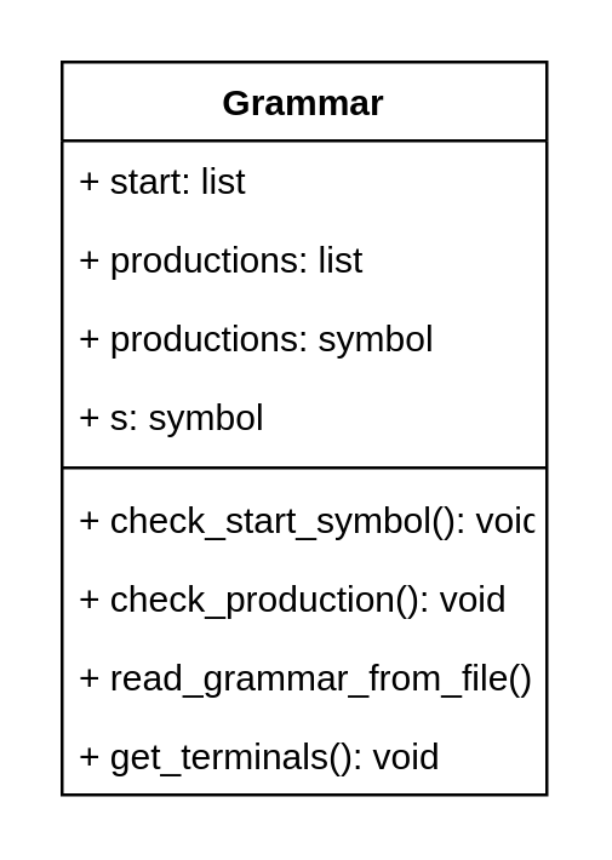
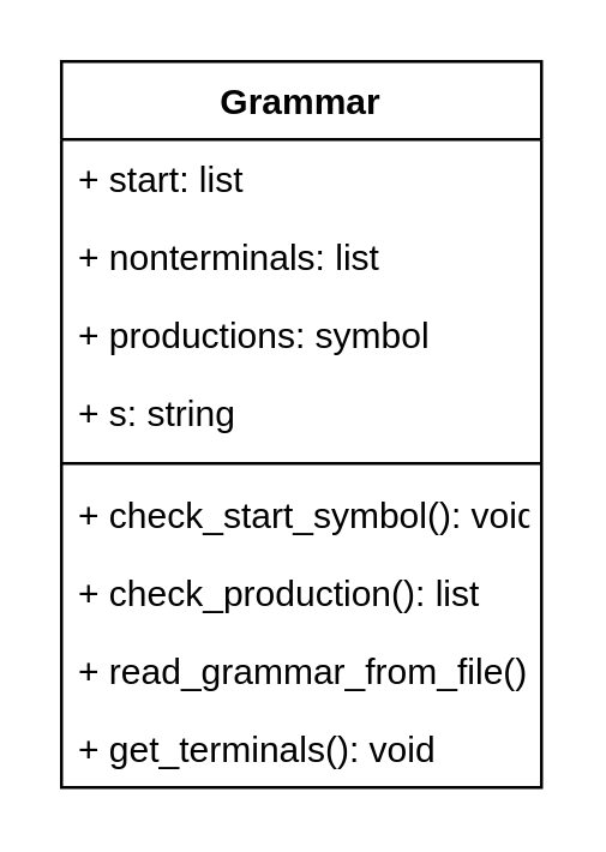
  <mxCell id="0" />
  <mxCell id="1" parent="0" />
  <mxCell id="2" value="Grammar" style="swimlane;fontStyle=1;align=center;verticalAlign=top;childLayout=stackLayout;horizontal=1;startSize=26;horizontalStack=0;resizeParent=1;resizeParentMax=0;resizeLast=0;collapsible=1;marginBottom=0;" parent="1" vertex="1"><mxGeometry x="20" y="20" width="160" height="242" as="geometry" /></mxCell>
  <mxCell id="3" value="+ start: list" style="text;strokeColor=none;fillColor=none;align=left;verticalAlign=top;spacingLeft=4;spacingRight=4;overflow=hidden;rotatable=0;points=[[0,0.5],[1,0.5]];portConstraint=eastwest;" parent="2" vertex="1"><mxGeometry y="26" width="160" height="26" as="geometry" /></mxCell>
- <mxCell id="4" value="+ productions: list" style="text;strokeColor=none;fillColor=none;align=left;verticalAlign=top;spacingLeft=4;spacingRight=4;overflow=hidden;rotatable=0;points=[[0,0.5],[1,0.5]];portConstraint=eastwest;" vertex="1" parent="2"><mxGeometry y="52" width="160" height="26" as="geometry" /></mxCell>
+ <mxCell id="4" value="+ nonterminals: list" style="text;strokeColor=none;fillColor=none;align=left;verticalAlign=top;spacingLeft=4;spacingRight=4;overflow=hidden;rotatable=0;points=[[0,0.5],[1,0.5]];portConstraint=eastwest;" vertex="1" parent="2"><mxGeometry y="52" width="160" height="26" as="geometry" /></mxCell>
  <mxCell id="5" value="+ productions: symbol" style="text;strokeColor=none;fillColor=none;align=left;verticalAlign=top;spacingLeft=4;spacingRight=4;overflow=hidden;rotatable=0;points=[[0,0.5],[1,0.5]];portConstraint=eastwest;" vertex="1" parent="2"><mxGeometry y="78" width="160" height="26" as="geometry" /></mxCell>
- <mxCell id="6" value="+ s: symbol" style="text;strokeColor=none;fillColor=none;align=left;verticalAlign=top;spacingLeft=4;spacingRight=4;overflow=hidden;rotatable=0;points=[[0,0.5],[1,0.5]];portConstraint=eastwest;" vertex="1" parent="2"><mxGeometry y="104" width="160" height="26" as="geometry" /></mxCell>
+ <mxCell id="6" value="+ s: string" style="text;strokeColor=none;fillColor=none;align=left;verticalAlign=top;spacingLeft=4;spacingRight=4;overflow=hidden;rotatable=0;points=[[0,0.5],[1,0.5]];portConstraint=eastwest;" vertex="1" parent="2"><mxGeometry y="104" width="160" height="26" as="geometry" /></mxCell>
  <mxCell id="7" value="" style="line;strokeWidth=1;fillColor=none;align=left;verticalAlign=middle;spacingTop=-1;spacingLeft=3;spacingRight=3;rotatable=0;labelPosition=right;points=[];portConstraint=eastwest;" parent="2" vertex="1"><mxGeometry y="130" width="160" height="8" as="geometry" /></mxCell>
  <mxCell id="8" value="+ check_start_symbol(): void" style="text;strokeColor=none;fillColor=none;align=left;verticalAlign=top;spacingLeft=4;spacingRight=4;overflow=hidden;rotatable=0;points=[[0,0.5],[1,0.5]];portConstraint=eastwest;" parent="2" vertex="1"><mxGeometry y="138" width="160" height="26" as="geometry" /></mxCell>
- <mxCell id="9" value="+ check_production(): void" style="text;strokeColor=none;fillColor=none;align=left;verticalAlign=top;spacingLeft=4;spacingRight=4;overflow=hidden;rotatable=0;points=[[0,0.5],[1,0.5]];portConstraint=eastwest;" vertex="1" parent="2"><mxGeometry y="164" width="160" height="26" as="geometry" /></mxCell>
+ <mxCell id="9" value="+ check_production(): list" style="text;strokeColor=none;fillColor=none;align=left;verticalAlign=top;spacingLeft=4;spacingRight=4;overflow=hidden;rotatable=0;points=[[0,0.5],[1,0.5]];portConstraint=eastwest;" vertex="1" parent="2"><mxGeometry y="164" width="160" height="26" as="geometry" /></mxCell>
  <mxCell id="10" value="+ read_grammar_from_file(): void" style="text;strokeColor=none;fillColor=none;align=left;verticalAlign=top;spacingLeft=4;spacingRight=4;overflow=hidden;rotatable=0;points=[[0,0.5],[1,0.5]];portConstraint=eastwest;" vertex="1" parent="2"><mxGeometry y="190" width="160" height="26" as="geometry" /></mxCell>
  <mxCell id="11" value="+ get_terminals(): void" style="text;strokeColor=none;fillColor=none;align=left;verticalAlign=top;spacingLeft=4;spacingRight=4;overflow=hidden;rotatable=0;points=[[0,0.5],[1,0.5]];portConstraint=eastwest;" vertex="1" parent="2"><mxGeometry y="216" width="160" height="26" as="geometry" /></mxCell>
